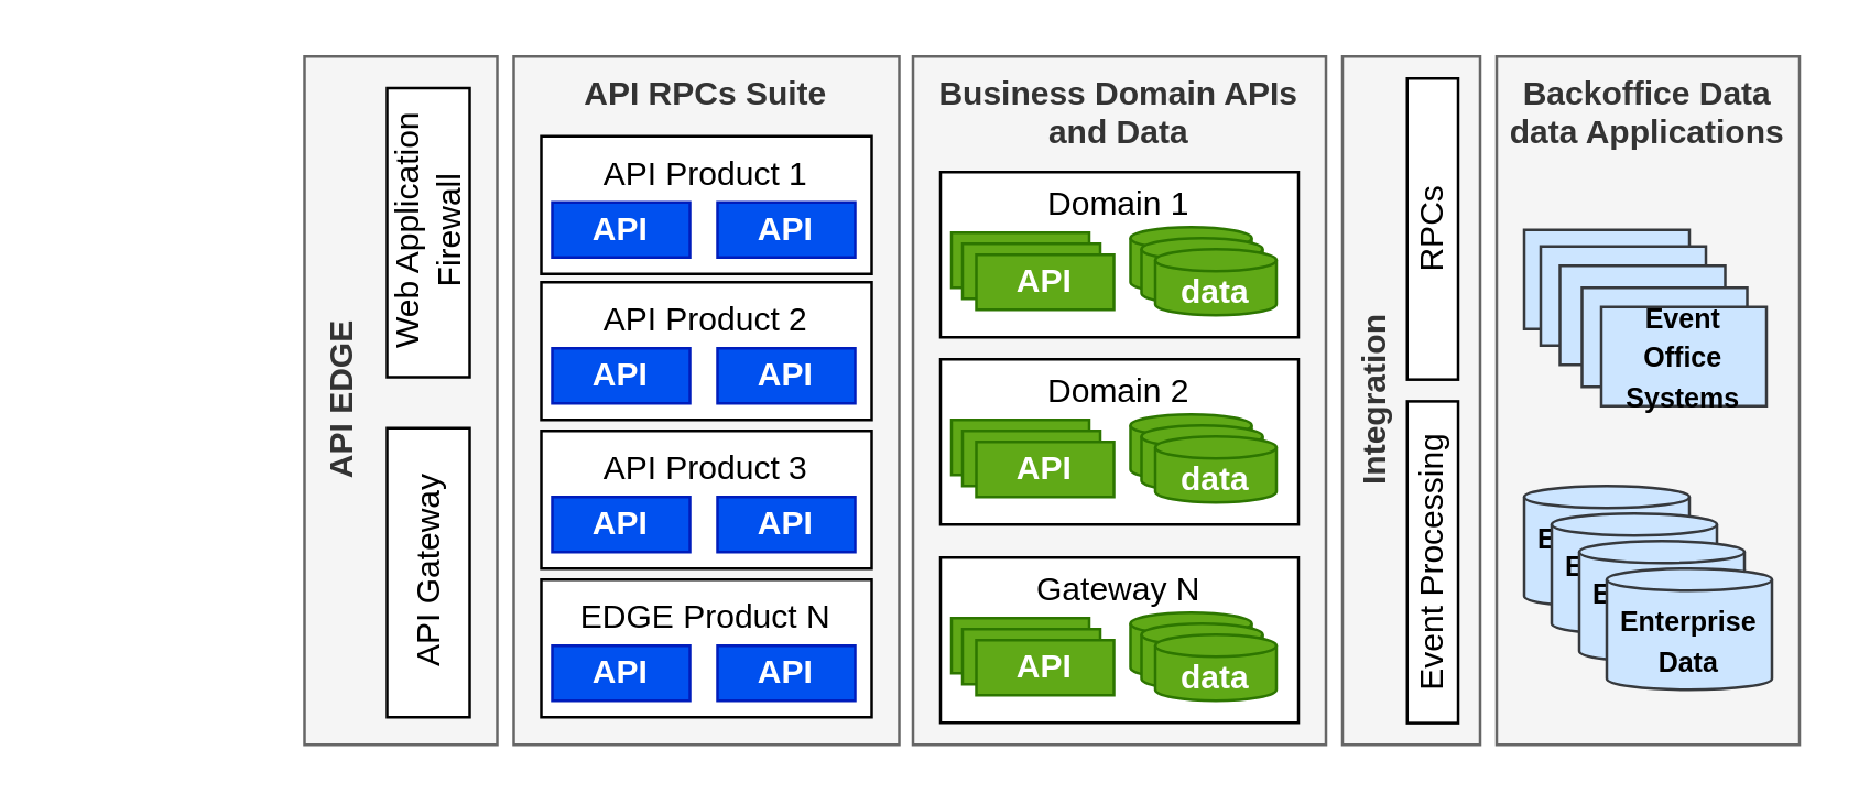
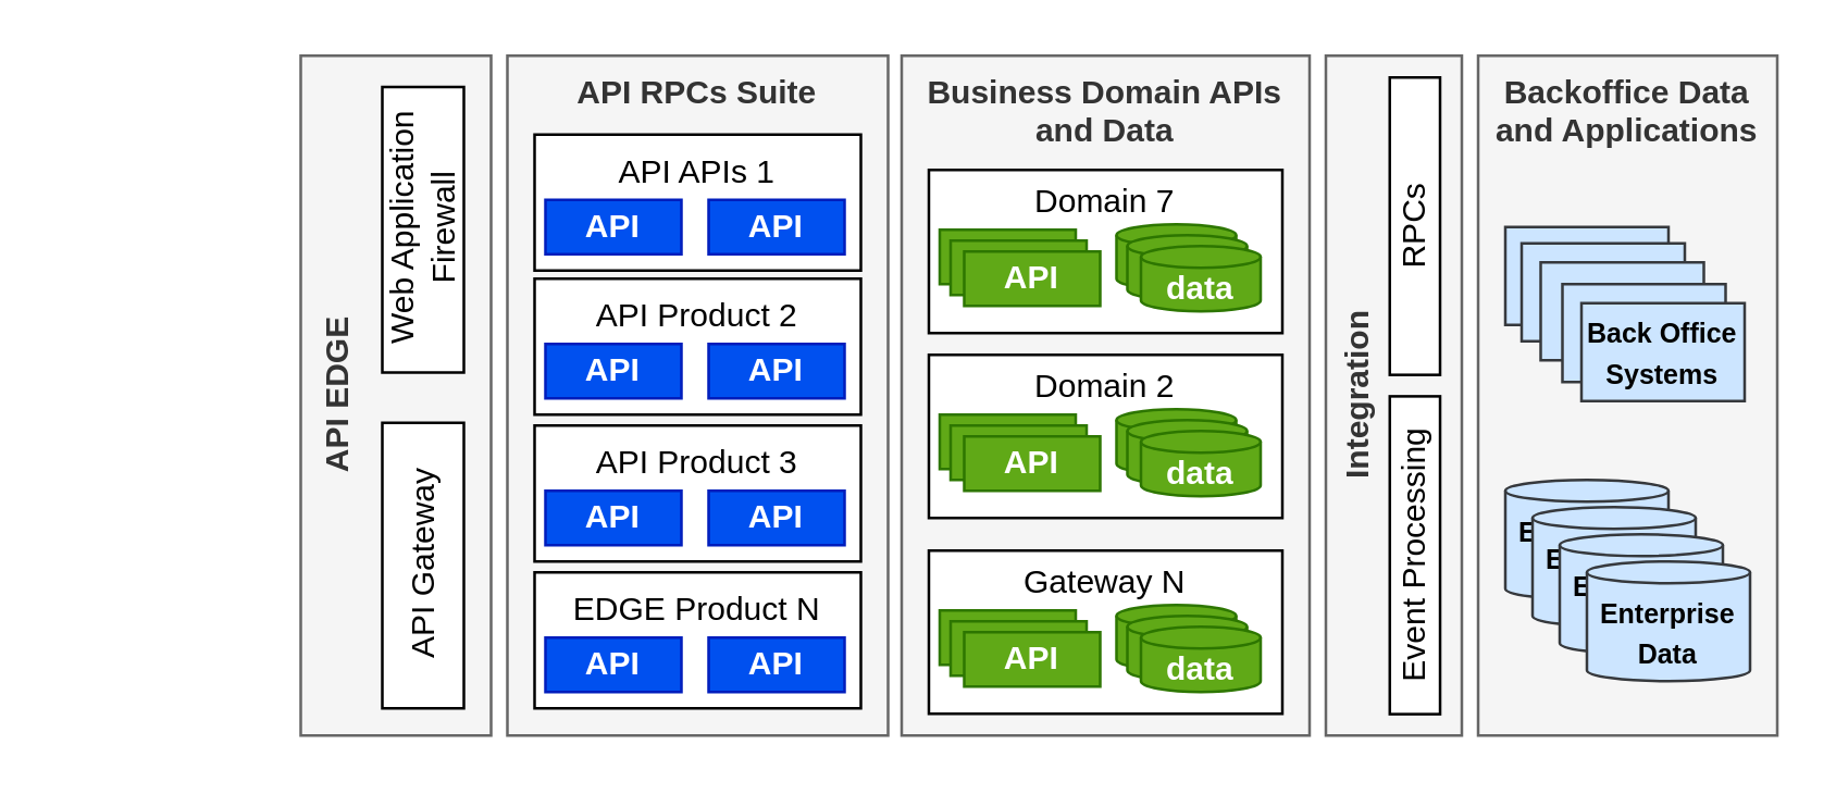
  <mxCell id="0" />
  <mxCell id="1" parent="0" />
  <mxCell id="2" value="API RPCs Suite" style="rounded=0;whiteSpace=wrap;html=1;verticalAlign=top;fontStyle=1;fillColor=#f5f5f5;fontColor=#333333;strokeColor=#666666;" vertex="1" parent="1"><mxGeometry x="186" y="20" width="140" height="250" as="geometry" /></mxCell>
- <mxCell id="3" value="API Product 1" style="rounded=0;whiteSpace=wrap;html=1;verticalAlign=top;" vertex="1" parent="1"><mxGeometry x="196" y="49" width="120" height="50" as="geometry" /></mxCell>
+ <mxCell id="3" value="API APIs 1" style="rounded=0;whiteSpace=wrap;html=1;verticalAlign=top;" vertex="1" parent="1"><mxGeometry x="196" y="49" width="120" height="50" as="geometry" /></mxCell>
  <mxCell id="4" value="API" style="rounded=0;whiteSpace=wrap;html=1;verticalAlign=middle;fillColor=#0050ef;fontColor=#ffffff;strokeColor=#001DBC;fontStyle=1" vertex="1" parent="1"><mxGeometry x="200" y="73" width="50" height="20" as="geometry" /></mxCell>
  <mxCell id="5" value="API" style="rounded=0;whiteSpace=wrap;html=1;verticalAlign=middle;fillColor=#0050ef;fontColor=#ffffff;strokeColor=#001DBC;fontStyle=1" vertex="1" parent="1"><mxGeometry x="260" y="73" width="50" height="20" as="geometry" /></mxCell>
  <mxCell id="6" value="API Product 2" style="rounded=0;whiteSpace=wrap;html=1;verticalAlign=top;" vertex="1" parent="1"><mxGeometry x="196" y="102" width="120" height="50" as="geometry" /></mxCell>
  <mxCell id="7" value="API" style="rounded=0;whiteSpace=wrap;html=1;verticalAlign=middle;fillColor=#0050ef;fontColor=#ffffff;strokeColor=#001DBC;fontStyle=1" vertex="1" parent="1"><mxGeometry x="200" y="126" width="50" height="20" as="geometry" /></mxCell>
  <mxCell id="8" value="API" style="rounded=0;whiteSpace=wrap;html=1;verticalAlign=middle;fillColor=#0050ef;fontColor=#ffffff;strokeColor=#001DBC;fontStyle=1" vertex="1" parent="1"><mxGeometry x="260" y="126" width="50" height="20" as="geometry" /></mxCell>
  <mxCell id="9" value="API Product 3" style="rounded=0;whiteSpace=wrap;html=1;verticalAlign=top;" vertex="1" parent="1"><mxGeometry x="196" y="156" width="120" height="50" as="geometry" /></mxCell>
  <mxCell id="10" value="API" style="rounded=0;whiteSpace=wrap;html=1;verticalAlign=middle;fillColor=#0050ef;fontColor=#ffffff;strokeColor=#001DBC;fontStyle=1" vertex="1" parent="1"><mxGeometry x="200" y="180" width="50" height="20" as="geometry" /></mxCell>
  <mxCell id="11" value="API" style="rounded=0;whiteSpace=wrap;html=1;verticalAlign=middle;fillColor=#0050ef;fontColor=#ffffff;strokeColor=#001DBC;fontStyle=1" vertex="1" parent="1"><mxGeometry x="260" y="180" width="50" height="20" as="geometry" /></mxCell>
  <mxCell id="12" value="EDGE Product N" style="rounded=0;whiteSpace=wrap;html=1;verticalAlign=top;" vertex="1" parent="1"><mxGeometry x="196" y="210" width="120" height="50" as="geometry" /></mxCell>
  <mxCell id="13" value="API" style="rounded=0;whiteSpace=wrap;html=1;verticalAlign=middle;fillColor=#0050ef;fontColor=#ffffff;strokeColor=#001DBC;fontStyle=1" vertex="1" parent="1"><mxGeometry x="200" y="234" width="50" height="20" as="geometry" /></mxCell>
  <mxCell id="14" value="API" style="rounded=0;whiteSpace=wrap;html=1;verticalAlign=middle;fillColor=#0050ef;fontColor=#ffffff;strokeColor=#001DBC;fontStyle=1" vertex="1" parent="1"><mxGeometry x="260" y="234" width="50" height="20" as="geometry" /></mxCell>
  <mxCell id="15" value="Business Domain APIs and Data" style="rounded=0;whiteSpace=wrap;html=1;verticalAlign=top;fontStyle=1;fillColor=#f5f5f5;fontColor=#333333;strokeColor=#666666;" vertex="1" parent="1"><mxGeometry x="331" y="20" width="150" height="250" as="geometry" /></mxCell>
- <mxCell id="16" value="Domain 1" style="rounded=0;whiteSpace=wrap;html=1;verticalAlign=top;spacing=0;" vertex="1" parent="1"><mxGeometry x="341" y="62" width="130" height="60" as="geometry" /></mxCell>
+ <mxCell id="16" value="Domain 7" style="rounded=0;whiteSpace=wrap;html=1;verticalAlign=top;spacing=0;" vertex="1" parent="1"><mxGeometry x="341" y="62" width="130" height="60" as="geometry" /></mxCell>
  <mxCell id="17" value="API" style="rounded=0;whiteSpace=wrap;html=1;verticalAlign=middle;fillColor=#60a917;fontColor=#ffffff;strokeColor=#2D7600;fontStyle=1" vertex="1" parent="1"><mxGeometry x="345" y="84" width="50" height="20" as="geometry" /></mxCell>
  <mxCell id="18" value="data" style="shape=cylinder3;whiteSpace=wrap;html=1;boundedLbl=1;backgroundOutline=1;size=4;fillColor=#60a917;fontColor=#ffffff;strokeColor=#2D7600;fontStyle=1" vertex="1" parent="1"><mxGeometry x="410" y="82" width="44" height="24" as="geometry" /></mxCell>
  <mxCell id="19" value="API" style="rounded=0;whiteSpace=wrap;html=1;verticalAlign=middle;fillColor=#60a917;fontColor=#ffffff;strokeColor=#2D7600;fontStyle=1" vertex="1" parent="1"><mxGeometry x="349" y="88" width="50" height="20" as="geometry" /></mxCell>
  <mxCell id="20" value="API" style="rounded=0;whiteSpace=wrap;html=1;verticalAlign=middle;fillColor=#60a917;fontColor=#ffffff;strokeColor=#2D7600;fontStyle=1" vertex="1" parent="1"><mxGeometry x="354" y="92" width="50" height="20" as="geometry" /></mxCell>
  <mxCell id="21" value="data" style="shape=cylinder3;whiteSpace=wrap;html=1;boundedLbl=1;backgroundOutline=1;size=4;fillColor=#60a917;fontColor=#ffffff;strokeColor=#2D7600;fontStyle=1" vertex="1" parent="1"><mxGeometry x="414" y="86" width="44" height="24" as="geometry" /></mxCell>
  <mxCell id="22" value="data" style="shape=cylinder3;whiteSpace=wrap;html=1;boundedLbl=1;backgroundOutline=1;size=4;fillColor=#60a917;fontColor=#ffffff;strokeColor=#2D7600;fontStyle=1" vertex="1" parent="1"><mxGeometry x="419" y="90" width="44" height="24" as="geometry" /></mxCell>
  <mxCell id="23" value="Domain 2" style="rounded=0;whiteSpace=wrap;html=1;verticalAlign=top;spacing=0;" vertex="1" parent="1"><mxGeometry x="341" y="130" width="130" height="60" as="geometry" /></mxCell>
  <mxCell id="24" value="API" style="rounded=0;whiteSpace=wrap;html=1;verticalAlign=middle;fillColor=#60a917;fontColor=#ffffff;strokeColor=#2D7600;fontStyle=1" vertex="1" parent="1"><mxGeometry x="345" y="152" width="50" height="20" as="geometry" /></mxCell>
  <mxCell id="25" value="data" style="shape=cylinder3;whiteSpace=wrap;html=1;boundedLbl=1;backgroundOutline=1;size=4;fillColor=#60a917;fontColor=#ffffff;strokeColor=#2D7600;fontStyle=1" vertex="1" parent="1"><mxGeometry x="410" y="150" width="44" height="24" as="geometry" /></mxCell>
  <mxCell id="26" value="API" style="rounded=0;whiteSpace=wrap;html=1;verticalAlign=middle;fillColor=#60a917;fontColor=#ffffff;strokeColor=#2D7600;fontStyle=1" vertex="1" parent="1"><mxGeometry x="349" y="156" width="50" height="20" as="geometry" /></mxCell>
  <mxCell id="27" value="API" style="rounded=0;whiteSpace=wrap;html=1;verticalAlign=middle;fillColor=#60a917;fontColor=#ffffff;strokeColor=#2D7600;fontStyle=1" vertex="1" parent="1"><mxGeometry x="354" y="160" width="50" height="20" as="geometry" /></mxCell>
  <mxCell id="28" value="data" style="shape=cylinder3;whiteSpace=wrap;html=1;boundedLbl=1;backgroundOutline=1;size=4;fillColor=#60a917;fontColor=#ffffff;strokeColor=#2D7600;fontStyle=1" vertex="1" parent="1"><mxGeometry x="414" y="154" width="44" height="24" as="geometry" /></mxCell>
  <mxCell id="29" value="data" style="shape=cylinder3;whiteSpace=wrap;html=1;boundedLbl=1;backgroundOutline=1;size=4;fillColor=#60a917;fontColor=#ffffff;strokeColor=#2D7600;fontStyle=1" vertex="1" parent="1"><mxGeometry x="419" y="158" width="44" height="24" as="geometry" /></mxCell>
  <mxCell id="30" value="Gateway N" style="rounded=0;whiteSpace=wrap;html=1;verticalAlign=top;spacing=0;" vertex="1" parent="1"><mxGeometry x="341" y="202" width="130" height="60" as="geometry" /></mxCell>
  <mxCell id="31" value="API" style="rounded=0;whiteSpace=wrap;html=1;verticalAlign=middle;fillColor=#60a917;fontColor=#ffffff;strokeColor=#2D7600;fontStyle=1" vertex="1" parent="1"><mxGeometry x="345" y="224" width="50" height="20" as="geometry" /></mxCell>
  <mxCell id="32" value="data" style="shape=cylinder3;whiteSpace=wrap;html=1;boundedLbl=1;backgroundOutline=1;size=4;fillColor=#60a917;fontColor=#ffffff;strokeColor=#2D7600;fontStyle=1" vertex="1" parent="1"><mxGeometry x="410" y="222" width="44" height="24" as="geometry" /></mxCell>
  <mxCell id="33" value="API" style="rounded=0;whiteSpace=wrap;html=1;verticalAlign=middle;fillColor=#60a917;fontColor=#ffffff;strokeColor=#2D7600;fontStyle=1" vertex="1" parent="1"><mxGeometry x="349" y="228" width="50" height="20" as="geometry" /></mxCell>
  <mxCell id="34" value="API" style="rounded=0;whiteSpace=wrap;html=1;verticalAlign=middle;fillColor=#60a917;fontColor=#ffffff;strokeColor=#2D7600;fontStyle=1" vertex="1" parent="1"><mxGeometry x="354" y="232" width="50" height="20" as="geometry" /></mxCell>
  <mxCell id="35" value="data" style="shape=cylinder3;whiteSpace=wrap;html=1;boundedLbl=1;backgroundOutline=1;size=4;fillColor=#60a917;fontColor=#ffffff;strokeColor=#2D7600;fontStyle=1" vertex="1" parent="1"><mxGeometry x="414" y="226" width="44" height="24" as="geometry" /></mxCell>
  <mxCell id="36" value="data" style="shape=cylinder3;whiteSpace=wrap;html=1;boundedLbl=1;backgroundOutline=1;size=4;fillColor=#60a917;fontColor=#ffffff;strokeColor=#2D7600;fontStyle=1" vertex="1" parent="1"><mxGeometry x="419" y="230" width="44" height="24" as="geometry" /></mxCell>
  <mxCell id="37" value="API EDGE" style="rounded=0;whiteSpace=wrap;html=1;verticalAlign=top;fontStyle=1;fillColor=#f5f5f5;fontColor=#333333;strokeColor=#666666;rotation=-90;" vertex="1" parent="1"><mxGeometry x="20" y="110" width="250" height="70" as="geometry" /></mxCell>
  <mxCell id="38" value="API Gateway" style="rounded=0;whiteSpace=wrap;html=1;rotation=-90;" vertex="1" parent="1"><mxGeometry x="102.5" y="192.5" width="105" height="30" as="geometry" /></mxCell>
  <mxCell id="39" value="Web Application Firewall" style="rounded=0;whiteSpace=wrap;html=1;rotation=-90;" vertex="1" parent="1"><mxGeometry x="102.5" y="69" width="105" height="30" as="geometry" /></mxCell>
  <mxCell id="40" value="Integration" style="rounded=0;whiteSpace=wrap;html=1;verticalAlign=top;fontStyle=1;fillColor=#f5f5f5;fontColor=#333333;strokeColor=#666666;rotation=-90;spacing=0;" vertex="1" parent="1"><mxGeometry x="387" y="120" width="250" height="50" as="geometry" /></mxCell>
  <mxCell id="41" value="Event Processing" style="rounded=0;whiteSpace=wrap;html=1;rotation=-90;" vertex="1" parent="1"><mxGeometry x="461.32" y="194.45" width="116.88" height="18.5" as="geometry" /></mxCell>
- <mxCell id="42" value="Backoffice Data data Applications" style="rounded=0;whiteSpace=wrap;html=1;verticalAlign=top;fontStyle=1;fillColor=#f5f5f5;fontColor=#333333;strokeColor=#666666;" vertex="1" parent="1"><mxGeometry x="543" y="20" width="110" height="250" as="geometry" /></mxCell>
+ <mxCell id="42" value="Backoffice Data and Applications" style="rounded=0;whiteSpace=wrap;html=1;verticalAlign=top;fontStyle=1;fillColor=#f5f5f5;fontColor=#333333;strokeColor=#666666;" vertex="1" parent="1"><mxGeometry x="543" y="20" width="110" height="250" as="geometry" /></mxCell>
  <mxCell id="43" value="" style="rounded=0;whiteSpace=wrap;html=1;verticalAlign=middle;fillColor=#cce5ff;strokeColor=#36393d;fontStyle=1" vertex="1" parent="1"><mxGeometry x="553" y="83" width="60" height="36" as="geometry" /></mxCell>
  <mxCell id="44" value="" style="rounded=0;whiteSpace=wrap;html=1;verticalAlign=middle;fillColor=#cce5ff;strokeColor=#36393d;fontStyle=1" vertex="1" parent="1"><mxGeometry x="559" y="89" width="60" height="36" as="geometry" /></mxCell>
  <mxCell id="45" value="" style="rounded=0;whiteSpace=wrap;html=1;verticalAlign=middle;fillColor=#cce5ff;strokeColor=#36393d;fontStyle=1" vertex="1" parent="1"><mxGeometry x="566" y="96" width="60" height="36" as="geometry" /></mxCell>
  <mxCell id="46" value="" style="rounded=0;whiteSpace=wrap;html=1;verticalAlign=middle;fillColor=#cce5ff;strokeColor=#36393d;fontStyle=1" vertex="1" parent="1"><mxGeometry x="574" y="104" width="60" height="36" as="geometry" /></mxCell>
- <mxCell id="47" value="&lt;font style=&quot;font-size: 10px;&quot;&gt;Event Office Systems&lt;/font&gt;" style="rounded=0;whiteSpace=wrap;html=1;verticalAlign=middle;fillColor=#cce5ff;strokeColor=#36393d;fontStyle=1" vertex="1" parent="1"><mxGeometry x="581" y="111" width="60" height="36" as="geometry" /></mxCell>
+ <mxCell id="47" value="&lt;font style=&quot;font-size: 10px;&quot;&gt;Back Office Systems&lt;/font&gt;" style="rounded=0;whiteSpace=wrap;html=1;verticalAlign=middle;fillColor=#cce5ff;strokeColor=#36393d;fontStyle=1" vertex="1" parent="1"><mxGeometry x="581" y="111" width="60" height="36" as="geometry" /></mxCell>
  <mxCell id="48" value="&lt;font style=&quot;font-size: 10px;&quot;&gt;Enterprise&lt;br&gt;Data&lt;br&gt;&lt;/font&gt;" style="shape=cylinder3;whiteSpace=wrap;html=1;boundedLbl=1;backgroundOutline=1;size=4;fillColor=#cce5ff;strokeColor=#36393d;fontStyle=1" vertex="1" parent="1"><mxGeometry x="553" y="176" width="60" height="44" as="geometry" /></mxCell>
  <mxCell id="49" value="&lt;font style=&quot;font-size: 10px;&quot;&gt;Enterprise&lt;br&gt;Data&lt;br&gt;&lt;/font&gt;" style="shape=cylinder3;whiteSpace=wrap;html=1;boundedLbl=1;backgroundOutline=1;size=4;fillColor=#cce5ff;strokeColor=#36393d;fontStyle=1" vertex="1" parent="1"><mxGeometry x="563" y="186" width="60" height="44" as="geometry" /></mxCell>
  <mxCell id="50" value="&lt;font style=&quot;font-size: 10px;&quot;&gt;Enterprise&lt;br&gt;Data&lt;br&gt;&lt;/font&gt;" style="shape=cylinder3;whiteSpace=wrap;html=1;boundedLbl=1;backgroundOutline=1;size=4;fillColor=#cce5ff;strokeColor=#36393d;fontStyle=1" vertex="1" parent="1"><mxGeometry x="573" y="196" width="60" height="44" as="geometry" /></mxCell>
  <mxCell id="51" value="&lt;font style=&quot;font-size: 10px;&quot;&gt;Enterprise&lt;br&gt;Data&lt;br&gt;&lt;/font&gt;" style="shape=cylinder3;whiteSpace=wrap;html=1;boundedLbl=1;backgroundOutline=1;size=4;fillColor=#cce5ff;strokeColor=#36393d;fontStyle=1" vertex="1" parent="1"><mxGeometry x="583" y="206" width="60" height="44" as="geometry" /></mxCell>
  <mxCell id="52" value="RPCs" style="rounded=0;whiteSpace=wrap;html=1;rotation=-90;" vertex="1" parent="1"><mxGeometry x="465.07" y="73.44" width="109.37" height="18.5" as="geometry" /></mxCell>
